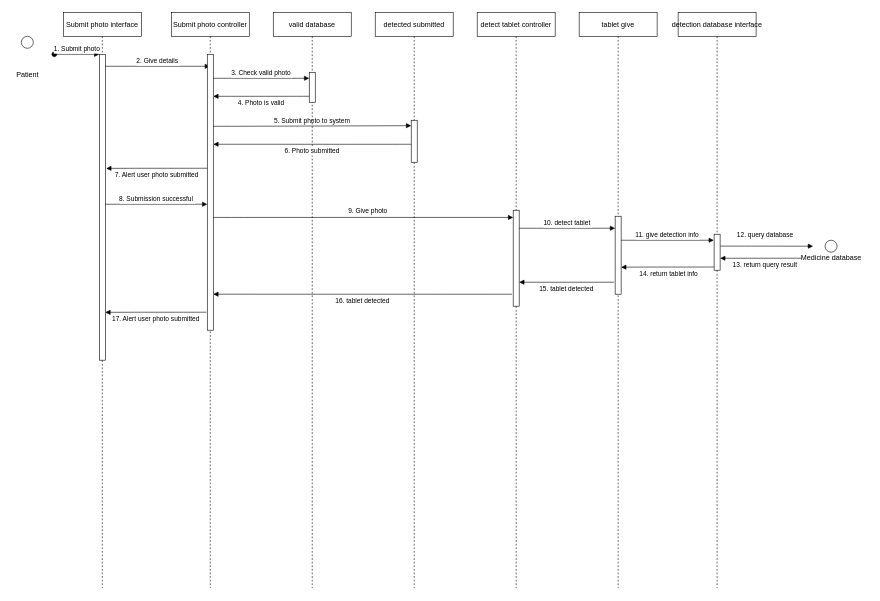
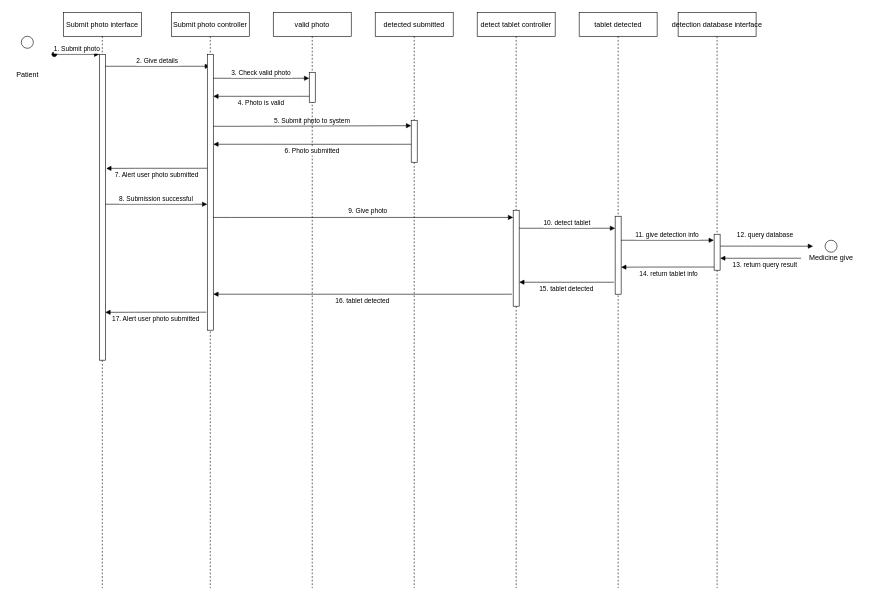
  <mxCell id="0" />
  <mxCell id="1" parent="0" />
  <mxCell id="2" value="Submit photo interface" style="shape=umlLifeline;perimeter=lifelinePerimeter;container=1;collapsible=0;recursiveResize=0;rounded=0;shadow=0;strokeWidth=1;" parent="1" vertex="1"><mxGeometry x="105" y="20" width="130" height="960" as="geometry" /></mxCell>
  <mxCell id="3" value="" style="points=[];perimeter=orthogonalPerimeter;rounded=0;shadow=0;strokeWidth=1;" parent="2" vertex="1"><mxGeometry x="60" y="70" width="10" height="510" as="geometry" /></mxCell>
  <mxCell id="4" value="1. Submit photo" style="verticalAlign=bottom;startArrow=oval;endArrow=block;startSize=8;shadow=0;strokeWidth=1;" parent="2" target="3" edge="1"><mxGeometry relative="1" as="geometry"><mxPoint x="-15" y="70" as="sourcePoint" /></mxGeometry></mxCell>
  <mxCell id="5" value="2. Give details" style="verticalAlign=bottom;endArrow=block;shadow=0;strokeWidth=1;" parent="1" source="3" target="6" edge="1"><mxGeometry relative="1" as="geometry"><mxPoint x="260" y="100" as="sourcePoint" /><mxPoint x="330" y="100" as="targetPoint" /><Array as="points"><mxPoint x="225" y="110" /><mxPoint x="325" y="110" /></Array></mxGeometry></mxCell>
  <mxCell id="6" value="Submit photo controller" style="shape=umlLifeline;perimeter=lifelinePerimeter;container=1;collapsible=0;recursiveResize=0;rounded=0;shadow=0;strokeWidth=1;" vertex="1" parent="1"><mxGeometry x="285" y="20" width="130" height="960" as="geometry" /></mxCell>
  <mxCell id="7" value="" style="points=[];perimeter=orthogonalPerimeter;rounded=0;shadow=0;strokeWidth=1;" vertex="1" parent="6"><mxGeometry x="60" y="70" width="10" height="460" as="geometry" /></mxCell>
  <mxCell id="8" value="3. Check valid photo" style="verticalAlign=bottom;endArrow=block;shadow=0;strokeWidth=1;" edge="1" parent="6" target="11"><mxGeometry relative="1" as="geometry"><mxPoint x="70" y="110" as="sourcePoint" /><mxPoint x="220" y="110" as="targetPoint" /><Array as="points"><mxPoint x="110" y="110" /><mxPoint x="210" y="110" /></Array></mxGeometry></mxCell>
  <mxCell id="9" value="5. Submit photo to system" style="verticalAlign=bottom;endArrow=block;shadow=0;strokeWidth=1;entryX=0;entryY=0.129;entryDx=0;entryDy=0;entryPerimeter=0;" edge="1" parent="6" target="13"><mxGeometry relative="1" as="geometry"><mxPoint x="70" y="190.05" as="sourcePoint" /><mxPoint x="230" y="190.0" as="targetPoint" /><Array as="points"><mxPoint x="110" y="190.05" /></Array></mxGeometry></mxCell>
- <mxCell id="10" value="valid database" style="shape=umlLifeline;perimeter=lifelinePerimeter;container=1;collapsible=0;recursiveResize=0;rounded=0;shadow=0;strokeWidth=1;" vertex="1" parent="1"><mxGeometry x="455" y="20" width="130" height="960" as="geometry" /></mxCell>
+ <mxCell id="10" value="valid photo" style="shape=umlLifeline;perimeter=lifelinePerimeter;container=1;collapsible=0;recursiveResize=0;rounded=0;shadow=0;strokeWidth=1;" vertex="1" parent="1"><mxGeometry x="455" y="20" width="130" height="960" as="geometry" /></mxCell>
  <mxCell id="11" value="" style="points=[];perimeter=orthogonalPerimeter;rounded=0;shadow=0;strokeWidth=1;" vertex="1" parent="10"><mxGeometry x="60" y="100" width="10" height="50" as="geometry" /></mxCell>
  <mxCell id="12" value="detected submitted" style="shape=umlLifeline;perimeter=lifelinePerimeter;container=1;collapsible=0;recursiveResize=0;rounded=0;shadow=0;strokeWidth=1;" vertex="1" parent="1"><mxGeometry x="625" y="20" width="130" height="960" as="geometry" /></mxCell>
  <mxCell id="13" value="" style="points=[];perimeter=orthogonalPerimeter;rounded=0;shadow=0;strokeWidth=1;" vertex="1" parent="12"><mxGeometry x="60" y="180" width="10" height="70" as="geometry" /></mxCell>
  <mxCell id="14" value="6. Photo submitted" style="verticalAlign=bottom;endArrow=block;shadow=0;strokeWidth=1;" edge="1" parent="12"><mxGeometry y="20" relative="1" as="geometry"><mxPoint x="60" y="220" as="sourcePoint" /><mxPoint x="-270" y="220" as="targetPoint" /><Array as="points"><mxPoint x="40" y="220.05" /><mxPoint x="-60" y="220.05" /></Array><mxPoint as="offset" /></mxGeometry></mxCell>
  <mxCell id="15" value="16. tablet detected" style="verticalAlign=bottom;endArrow=block;shadow=0;strokeWidth=1;" edge="1" parent="12"><mxGeometry y="20" relative="1" as="geometry"><mxPoint x="228" y="470" as="sourcePoint" /><mxPoint x="-270" y="470" as="targetPoint" /><Array as="points"><mxPoint x="208" y="470.05" /><mxPoint x="108" y="470.05" /></Array><mxPoint as="offset" /></mxGeometry></mxCell>
  <mxCell id="16" value="detect tablet controller" style="shape=umlLifeline;perimeter=lifelinePerimeter;container=1;collapsible=0;recursiveResize=0;rounded=0;shadow=0;strokeWidth=1;" vertex="1" parent="1"><mxGeometry x="795" y="20" width="130" height="960" as="geometry" /></mxCell>
  <mxCell id="17" value="" style="points=[];perimeter=orthogonalPerimeter;rounded=0;shadow=0;strokeWidth=1;" vertex="1" parent="16"><mxGeometry x="60" y="330" width="10" height="160" as="geometry" /></mxCell>
- <mxCell id="18" value="tablet give" style="shape=umlLifeline;perimeter=lifelinePerimeter;container=1;collapsible=0;recursiveResize=0;rounded=0;shadow=0;strokeWidth=1;" vertex="1" parent="1"><mxGeometry x="965" y="20" width="130" height="960" as="geometry" /></mxCell>
+ <mxCell id="18" value="tablet detected" style="shape=umlLifeline;perimeter=lifelinePerimeter;container=1;collapsible=0;recursiveResize=0;rounded=0;shadow=0;strokeWidth=1;" vertex="1" parent="1"><mxGeometry x="965" y="20" width="130" height="960" as="geometry" /></mxCell>
  <mxCell id="19" value="" style="points=[];perimeter=orthogonalPerimeter;rounded=0;shadow=0;strokeWidth=1;" vertex="1" parent="18"><mxGeometry x="60" y="340" width="10" height="130" as="geometry" /></mxCell>
  <mxCell id="20" value="14. return tablet info" style="verticalAlign=bottom;endArrow=block;shadow=0;strokeWidth=1;" edge="1" parent="18"><mxGeometry y="20" relative="1" as="geometry"><mxPoint x="228.48" y="424.66" as="sourcePoint" /><mxPoint x="70" y="425" as="targetPoint" /><Array as="points"><mxPoint x="208.48" y="424.71" /><mxPoint x="108.48" y="424.71" /></Array><mxPoint as="offset" /></mxGeometry></mxCell>
  <mxCell id="21" value="detection database interface" style="shape=umlLifeline;perimeter=lifelinePerimeter;container=1;collapsible=0;recursiveResize=0;rounded=0;shadow=0;strokeWidth=1;" vertex="1" parent="1"><mxGeometry x="1130" y="20" width="130" height="960" as="geometry" /></mxCell>
  <mxCell id="22" value="" style="points=[];perimeter=orthogonalPerimeter;rounded=0;shadow=0;strokeWidth=1;" vertex="1" parent="21"><mxGeometry x="60" y="370" width="10" height="60" as="geometry" /></mxCell>
  <mxCell id="23" value="" style="ellipse;whiteSpace=wrap;html=1;aspect=fixed;" vertex="1" parent="1"><mxGeometry x="35" y="60" width="20" height="20" as="geometry" /></mxCell>
  <mxCell id="24" value="Patient" style="text;html=1;align=center;verticalAlign=middle;resizable=0;points=[];autosize=1;strokeColor=none;fillColor=none;" vertex="1" parent="1"><mxGeometry x="20" y="115" width="50" height="20" as="geometry" /></mxCell>
  <mxCell id="25" value="4. Photo is valid" style="verticalAlign=bottom;endArrow=block;shadow=0;strokeWidth=1;entryX=0;entryY=0.105;entryDx=0;entryDy=0;entryPerimeter=0;" edge="1" parent="1"><mxGeometry y="20" relative="1" as="geometry"><mxPoint x="515" y="160" as="sourcePoint" /><mxPoint x="355" y="160.05" as="targetPoint" /><Array as="points"><mxPoint x="495" y="160.05" /><mxPoint x="395" y="160.05" /></Array><mxPoint as="offset" /></mxGeometry></mxCell>
  <mxCell id="26" value="7. Alert user photo submitted" style="verticalAlign=bottom;endArrow=block;shadow=0;strokeWidth=1;entryX=1.152;entryY=0.373;entryDx=0;entryDy=0;entryPerimeter=0;" edge="1" parent="1" target="3"><mxGeometry y="20" relative="1" as="geometry"><mxPoint x="345" y="280" as="sourcePoint" /><mxPoint x="185" y="280" as="targetPoint" /><Array as="points"><mxPoint x="325" y="280.05" /><mxPoint x="225" y="280.05" /></Array><mxPoint as="offset" /></mxGeometry></mxCell>
  <mxCell id="27" value="8. Submission successful" style="verticalAlign=bottom;endArrow=block;shadow=0;strokeWidth=1;" edge="1" parent="1"><mxGeometry relative="1" as="geometry"><mxPoint x="175" y="340" as="sourcePoint" /><mxPoint x="345" y="340" as="targetPoint" /><Array as="points"><mxPoint x="225" y="340" /><mxPoint x="325" y="340" /></Array></mxGeometry></mxCell>
  <mxCell id="28" value="9. Give photo" style="verticalAlign=bottom;endArrow=block;shadow=0;strokeWidth=1;" edge="1" parent="1"><mxGeometry x="0.031" y="2" relative="1" as="geometry"><mxPoint x="355" y="362.02" as="sourcePoint" /><mxPoint x="855" y="362" as="targetPoint" /><Array as="points"><mxPoint x="395" y="362.02" /></Array><mxPoint as="offset" /></mxGeometry></mxCell>
  <mxCell id="29" value="10. detect tablet" style="verticalAlign=bottom;endArrow=block;shadow=0;strokeWidth=1;entryX=0;entryY=0.105;entryDx=0;entryDy=0;entryPerimeter=0;" edge="1" parent="1"><mxGeometry relative="1" as="geometry"><mxPoint x="865" y="380.05" as="sourcePoint" /><mxPoint x="1025" y="380" as="targetPoint" /><Array as="points"><mxPoint x="905" y="380.05" /><mxPoint x="1005" y="380.05" /></Array></mxGeometry></mxCell>
  <mxCell id="30" value="11. give detection info" style="verticalAlign=bottom;endArrow=block;shadow=0;strokeWidth=1;entryX=-0.039;entryY=0.167;entryDx=0;entryDy=0;entryPerimeter=0;" edge="1" parent="1" target="22"><mxGeometry relative="1" as="geometry"><mxPoint x="1035" y="400.05" as="sourcePoint" /><mxPoint x="1185" y="400" as="targetPoint" /><Array as="points"><mxPoint x="1075" y="400.05" /><mxPoint x="1175" y="400.05" /></Array></mxGeometry></mxCell>
  <mxCell id="31" value="15. tablet detected" style="verticalAlign=bottom;endArrow=block;shadow=0;strokeWidth=1;" edge="1" parent="1"><mxGeometry y="20" relative="1" as="geometry"><mxPoint x="1023" y="470" as="sourcePoint" /><mxPoint x="865" y="470" as="targetPoint" /><Array as="points"><mxPoint x="1003" y="470.05" /><mxPoint x="903" y="470.05" /></Array><mxPoint as="offset" /></mxGeometry></mxCell>
  <mxCell id="32" value="" style="ellipse;whiteSpace=wrap;html=1;aspect=fixed;" vertex="1" parent="1"><mxGeometry x="1375" y="400" width="20" height="20" as="geometry" /></mxCell>
- <mxCell id="33" value="Medicine database" style="text;html=1;align=center;verticalAlign=middle;resizable=0;points=[];autosize=1;strokeColor=none;fillColor=none;" vertex="1" parent="1"><mxGeometry x="1325" y="420" width="120" height="20" as="geometry" /></mxCell>
+ <mxCell id="33" value="Medicine give" style="text;html=1;align=center;verticalAlign=middle;resizable=0;points=[];autosize=1;strokeColor=none;fillColor=none;" vertex="1" parent="1"><mxGeometry x="1325" y="420" width="120" height="20" as="geometry" /></mxCell>
  <mxCell id="34" value="12. query database" style="verticalAlign=bottom;endArrow=block;shadow=0;strokeWidth=1;" edge="1" parent="1"><mxGeometry x="-0.035" y="10" relative="1" as="geometry"><mxPoint x="1200.39" y="409.83" as="sourcePoint" /><mxPoint x="1355" y="410" as="targetPoint" /><Array as="points"><mxPoint x="1240.39" y="409.83" /></Array><mxPoint as="offset" /></mxGeometry></mxCell>
  <mxCell id="35" value="13. return query result" style="verticalAlign=bottom;endArrow=block;shadow=0;strokeWidth=1;entryX=1.006;entryY=0.668;entryDx=0;entryDy=0;entryPerimeter=0;" edge="1" parent="1" target="22"><mxGeometry x="-0.111" y="20" relative="1" as="geometry"><mxPoint x="1335" y="430" as="sourcePoint" /><mxPoint x="1205" y="430" as="targetPoint" /><Array as="points" /><mxPoint as="offset" /></mxGeometry></mxCell>
  <mxCell id="36" value="17. Alert user photo submitted" style="verticalAlign=bottom;endArrow=block;shadow=0;strokeWidth=1;entryX=1.152;entryY=0.373;entryDx=0;entryDy=0;entryPerimeter=0;" edge="1" parent="1"><mxGeometry y="20" relative="1" as="geometry"><mxPoint x="343.48" y="520" as="sourcePoint" /><mxPoint x="175" y="520.23" as="targetPoint" /><Array as="points"><mxPoint x="323.48" y="520.05" /><mxPoint x="223.48" y="520.05" /></Array><mxPoint as="offset" /></mxGeometry></mxCell>
